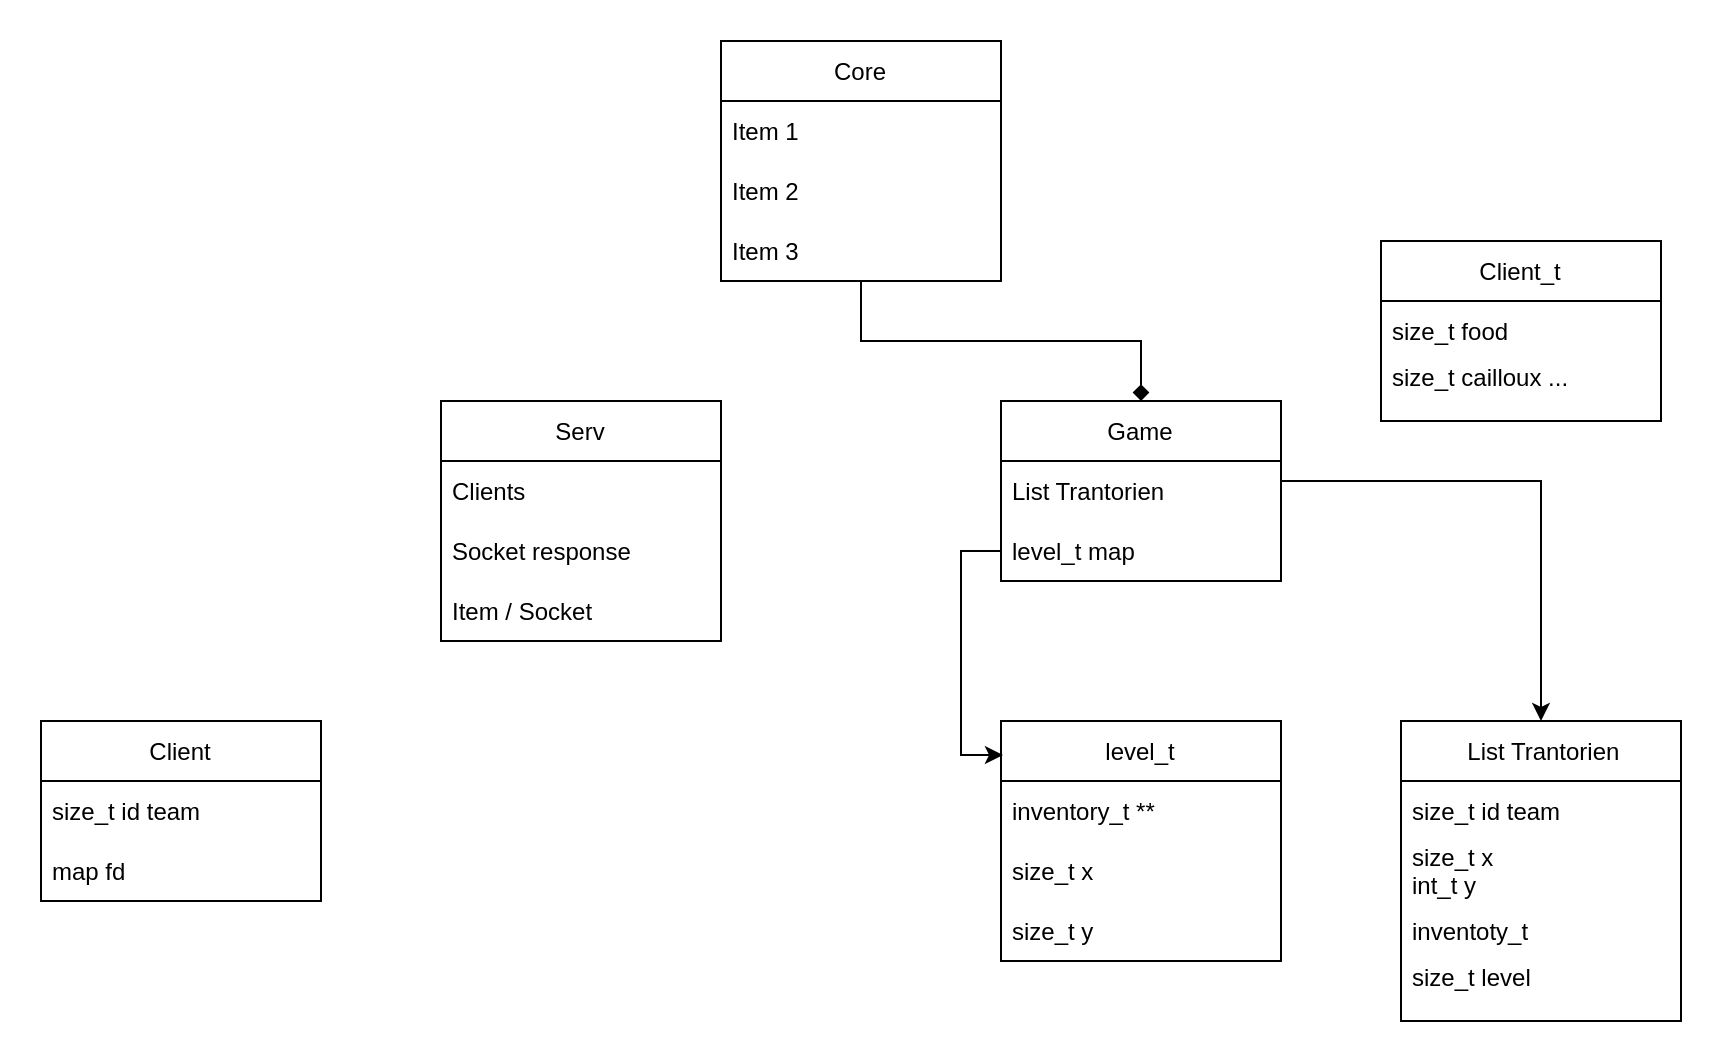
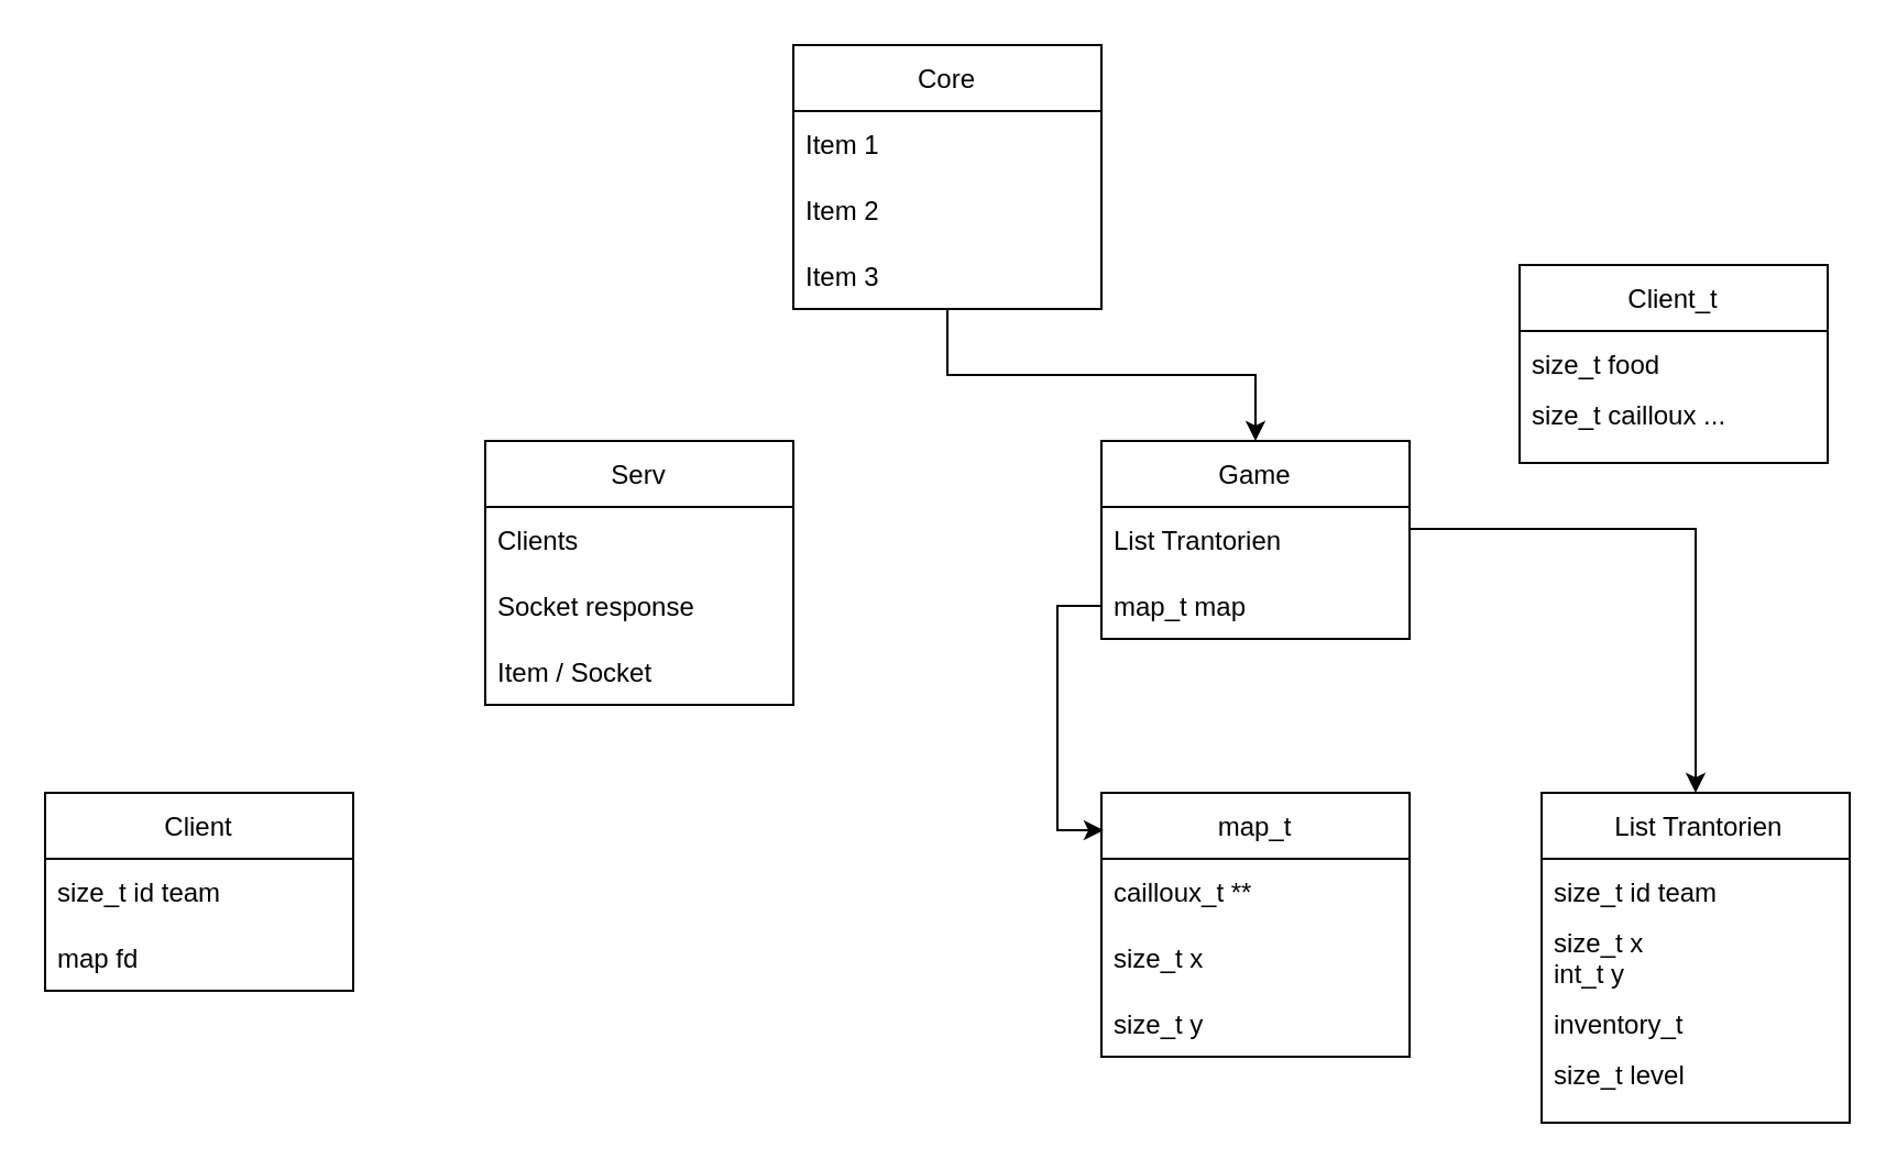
  <mxCell id="0" />
  <mxCell id="1" parent="0" />
- <mxCell id="2" style="edgeStyle=orthogonalEdgeStyle;rounded=0;orthogonalLoop=1;jettySize=auto;html=1;entryX=0.5;entryY=0;entryDx=0;entryDy=0;endArrow=diamond;" parent="1" source="3" target="11" edge="1"><mxGeometry relative="1" as="geometry" /></mxCell>
+ <mxCell id="2" style="edgeStyle=orthogonalEdgeStyle;rounded=0;orthogonalLoop=1;jettySize=auto;html=1;entryX=0.5;entryY=0;entryDx=0;entryDy=0;" parent="1" source="3" target="11" edge="1"><mxGeometry relative="1" as="geometry" /></mxCell>
  <mxCell id="3" value="Core" style="swimlane;fontStyle=0;childLayout=stackLayout;horizontal=1;startSize=30;horizontalStack=0;resizeParent=1;resizeParentMax=0;resizeLast=0;collapsible=1;marginBottom=0;" parent="1" vertex="1"><mxGeometry x="360" y="20" width="140" height="120" as="geometry" /></mxCell>
  <mxCell id="4" value="Item 1" style="text;strokeColor=none;fillColor=none;align=left;verticalAlign=middle;spacingLeft=4;spacingRight=4;overflow=hidden;points=[[0,0.5],[1,0.5]];portConstraint=eastwest;rotatable=0;" parent="3" vertex="1"><mxGeometry y="30" width="140" height="30" as="geometry" /></mxCell>
  <mxCell id="5" value="Item 2" style="text;strokeColor=none;fillColor=none;align=left;verticalAlign=middle;spacingLeft=4;spacingRight=4;overflow=hidden;points=[[0,0.5],[1,0.5]];portConstraint=eastwest;rotatable=0;" parent="3" vertex="1"><mxGeometry y="60" width="140" height="30" as="geometry" /></mxCell>
  <mxCell id="6" value="Item 3" style="text;strokeColor=none;fillColor=none;align=left;verticalAlign=middle;spacingLeft=4;spacingRight=4;overflow=hidden;points=[[0,0.5],[1,0.5]];portConstraint=eastwest;rotatable=0;" parent="3" vertex="1"><mxGeometry y="90" width="140" height="30" as="geometry" /></mxCell>
  <mxCell id="7" value="Serv" style="swimlane;fontStyle=0;childLayout=stackLayout;horizontal=1;startSize=30;horizontalStack=0;resizeParent=1;resizeParentMax=0;resizeLast=0;collapsible=1;marginBottom=0;" parent="1" vertex="1"><mxGeometry x="220" y="200" width="140" height="120" as="geometry" /></mxCell>
  <mxCell id="8" value="Clients" style="text;strokeColor=none;fillColor=none;align=left;verticalAlign=middle;spacingLeft=4;spacingRight=4;overflow=hidden;points=[[0,0.5],[1,0.5]];portConstraint=eastwest;rotatable=0;" parent="7" vertex="1"><mxGeometry y="30" width="140" height="30" as="geometry" /></mxCell>
  <mxCell id="9" value="Socket response" style="text;strokeColor=none;fillColor=none;align=left;verticalAlign=middle;spacingLeft=4;spacingRight=4;overflow=hidden;points=[[0,0.5],[1,0.5]];portConstraint=eastwest;rotatable=0;" parent="7" vertex="1"><mxGeometry y="60" width="140" height="30" as="geometry" /></mxCell>
  <mxCell id="10" value="Item / Socket" style="text;strokeColor=none;fillColor=none;align=left;verticalAlign=middle;spacingLeft=4;spacingRight=4;overflow=hidden;points=[[0,0.5],[1,0.5]];portConstraint=eastwest;rotatable=0;" parent="7" vertex="1"><mxGeometry y="90" width="140" height="30" as="geometry" /></mxCell>
  <mxCell id="11" value="Game" style="swimlane;fontStyle=0;childLayout=stackLayout;horizontal=1;startSize=30;horizontalStack=0;resizeParent=1;resizeParentMax=0;resizeLast=0;collapsible=1;marginBottom=0;" parent="1" vertex="1"><mxGeometry x="500" y="200" width="140" height="90" as="geometry" /></mxCell>
  <mxCell id="12" value="List Trantorien" style="text;strokeColor=none;fillColor=none;align=left;verticalAlign=middle;spacingLeft=4;spacingRight=4;overflow=hidden;points=[[0,0.5],[1,0.5]];portConstraint=eastwest;rotatable=0;" parent="11" vertex="1"><mxGeometry y="30" width="140" height="30" as="geometry" /></mxCell>
- <mxCell id="13" value="level_t map" style="text;strokeColor=none;fillColor=none;align=left;verticalAlign=middle;spacingLeft=4;spacingRight=4;overflow=hidden;points=[[0,0.5],[1,0.5]];portConstraint=eastwest;rotatable=0;" parent="11" vertex="1"><mxGeometry y="60" width="140" height="30" as="geometry" /></mxCell>
+ <mxCell id="13" value="map_t map" style="text;strokeColor=none;fillColor=none;align=left;verticalAlign=middle;spacingLeft=4;spacingRight=4;overflow=hidden;points=[[0,0.5],[1,0.5]];portConstraint=eastwest;rotatable=0;" parent="11" vertex="1"><mxGeometry y="60" width="140" height="30" as="geometry" /></mxCell>
  <mxCell id="14" value="Client" style="swimlane;fontStyle=0;childLayout=stackLayout;horizontal=1;startSize=30;horizontalStack=0;resizeParent=1;resizeParentMax=0;resizeLast=0;collapsible=1;marginBottom=0;" parent="1" vertex="1"><mxGeometry x="20" y="360" width="140" height="90" as="geometry" /></mxCell>
  <mxCell id="15" value="size_t id team" style="text;strokeColor=none;fillColor=none;align=left;verticalAlign=middle;spacingLeft=4;spacingRight=4;overflow=hidden;points=[[0,0.5],[1,0.5]];portConstraint=eastwest;rotatable=0;" parent="14" vertex="1"><mxGeometry y="30" width="140" height="30" as="geometry" /></mxCell>
  <mxCell id="16" value="map fd" style="text;strokeColor=none;fillColor=none;align=left;verticalAlign=middle;spacingLeft=4;spacingRight=4;overflow=hidden;points=[[0,0.5],[1,0.5]];portConstraint=eastwest;rotatable=0;" parent="14" vertex="1"><mxGeometry y="60" width="140" height="30" as="geometry" /></mxCell>
  <mxCell id="17" style="edgeStyle=orthogonalEdgeStyle;rounded=0;orthogonalLoop=1;jettySize=auto;html=1;exitX=1;exitY=0.5;exitDx=0;exitDy=0;" parent="1" source="12" target="18" edge="1"><mxGeometry relative="1" as="geometry"><mxPoint x="790" y="310" as="targetPoint" /><Array as="points"><mxPoint x="640" y="240" /><mxPoint x="770" y="240" /></Array></mxGeometry></mxCell>
  <mxCell id="18" value=" List Trantorien" style="swimlane;fontStyle=0;childLayout=stackLayout;horizontal=1;startSize=30;horizontalStack=0;resizeParent=1;resizeParentMax=0;resizeLast=0;collapsible=1;marginBottom=0;" parent="1" vertex="1"><mxGeometry x="700" y="360" width="140" height="150" as="geometry" /></mxCell>
  <mxCell id="19" value="size_t id team" style="text;strokeColor=none;fillColor=none;align=left;verticalAlign=middle;spacingLeft=4;spacingRight=4;overflow=hidden;points=[[0,0.5],[1,0.5]];portConstraint=eastwest;rotatable=0;" parent="18" vertex="1"><mxGeometry y="30" width="140" height="30" as="geometry" /></mxCell>
  <mxCell id="20" value="size_t x&#10;int_t y&#10;" style="text;strokeColor=none;fillColor=none;align=left;verticalAlign=middle;spacingLeft=4;spacingRight=4;overflow=hidden;points=[[0,0.5],[1,0.5]];portConstraint=eastwest;rotatable=0;" parent="18" vertex="1"><mxGeometry y="60" width="140" height="30" as="geometry" /></mxCell>
- <mxCell id="21" value="inventoty_t" style="text;strokeColor=none;fillColor=none;align=left;verticalAlign=middle;spacingLeft=4;spacingRight=4;overflow=hidden;points=[[0,0.5],[1,0.5]];portConstraint=eastwest;rotatable=0;" parent="18" vertex="1"><mxGeometry y="90" width="140" height="30" as="geometry" /></mxCell>
+ <mxCell id="21" value="inventory_t" style="text;strokeColor=none;fillColor=none;align=left;verticalAlign=middle;spacingLeft=4;spacingRight=4;overflow=hidden;points=[[0,0.5],[1,0.5]];portConstraint=eastwest;rotatable=0;" parent="18" vertex="1"><mxGeometry y="90" width="140" height="30" as="geometry" /></mxCell>
  <mxCell id="22" value="size_t level&#10;" style="text;strokeColor=none;fillColor=none;align=left;verticalAlign=middle;spacingLeft=4;spacingRight=4;overflow=hidden;points=[[0,0.5],[1,0.5]];portConstraint=eastwest;rotatable=0;" parent="18" vertex="1"><mxGeometry y="120" width="140" height="30" as="geometry" /></mxCell>
- <mxCell id="23" value="level_t" style="swimlane;fontStyle=0;childLayout=stackLayout;horizontal=1;startSize=30;horizontalStack=0;resizeParent=1;resizeParentMax=0;resizeLast=0;collapsible=1;marginBottom=0;" parent="1" vertex="1"><mxGeometry x="500" y="360" width="140" height="120" as="geometry" /></mxCell>
- <mxCell id="24" value="inventory_t **" style="text;strokeColor=none;fillColor=none;align=left;verticalAlign=middle;spacingLeft=4;spacingRight=4;overflow=hidden;points=[[0,0.5],[1,0.5]];portConstraint=eastwest;rotatable=0;" parent="23" vertex="1"><mxGeometry y="30" width="140" height="30" as="geometry" /></mxCell>
+ <mxCell id="23" value="map_t" style="swimlane;fontStyle=0;childLayout=stackLayout;horizontal=1;startSize=30;horizontalStack=0;resizeParent=1;resizeParentMax=0;resizeLast=0;collapsible=1;marginBottom=0;" parent="1" vertex="1"><mxGeometry x="500" y="360" width="140" height="120" as="geometry" /></mxCell>
+ <mxCell id="24" value="cailloux_t **" style="text;strokeColor=none;fillColor=none;align=left;verticalAlign=middle;spacingLeft=4;spacingRight=4;overflow=hidden;points=[[0,0.5],[1,0.5]];portConstraint=eastwest;rotatable=0;" parent="23" vertex="1"><mxGeometry y="30" width="140" height="30" as="geometry" /></mxCell>
  <mxCell id="25" value="size_t x" style="text;strokeColor=none;fillColor=none;align=left;verticalAlign=middle;spacingLeft=4;spacingRight=4;overflow=hidden;points=[[0,0.5],[1,0.5]];portConstraint=eastwest;rotatable=0;" parent="23" vertex="1"><mxGeometry y="60" width="140" height="30" as="geometry" /></mxCell>
  <mxCell id="26" value="size_t y" style="text;strokeColor=none;fillColor=none;align=left;verticalAlign=middle;spacingLeft=4;spacingRight=4;overflow=hidden;points=[[0,0.5],[1,0.5]];portConstraint=eastwest;rotatable=0;" parent="23" vertex="1"><mxGeometry y="90" width="140" height="30" as="geometry" /></mxCell>
  <mxCell id="27" style="edgeStyle=orthogonalEdgeStyle;rounded=0;orthogonalLoop=1;jettySize=auto;html=1;entryX=0.007;entryY=0.142;entryDx=0;entryDy=0;entryPerimeter=0;" parent="1" source="13" target="23" edge="1"><mxGeometry relative="1" as="geometry" /></mxCell>
  <mxCell id="28" value="Client_t" style="swimlane;fontStyle=0;childLayout=stackLayout;horizontal=1;startSize=30;horizontalStack=0;resizeParent=1;resizeParentMax=0;resizeLast=0;collapsible=1;marginBottom=0;" parent="1" vertex="1"><mxGeometry x="690" y="120" width="140" height="90" as="geometry" /></mxCell>
  <mxCell id="29" value="size_t food" style="text;strokeColor=none;fillColor=none;align=left;verticalAlign=middle;spacingLeft=4;spacingRight=4;overflow=hidden;points=[[0,0.5],[1,0.5]];portConstraint=eastwest;rotatable=0;" parent="28" vertex="1"><mxGeometry y="30" width="140" height="30" as="geometry" /></mxCell>
  <mxCell id="30" value="size_t cailloux ...&#10;" style="text;strokeColor=none;fillColor=none;align=left;verticalAlign=middle;spacingLeft=4;spacingRight=4;overflow=hidden;points=[[0,0.5],[1,0.5]];portConstraint=eastwest;rotatable=0;" parent="28" vertex="1"><mxGeometry y="60" width="140" height="30" as="geometry" /></mxCell>
